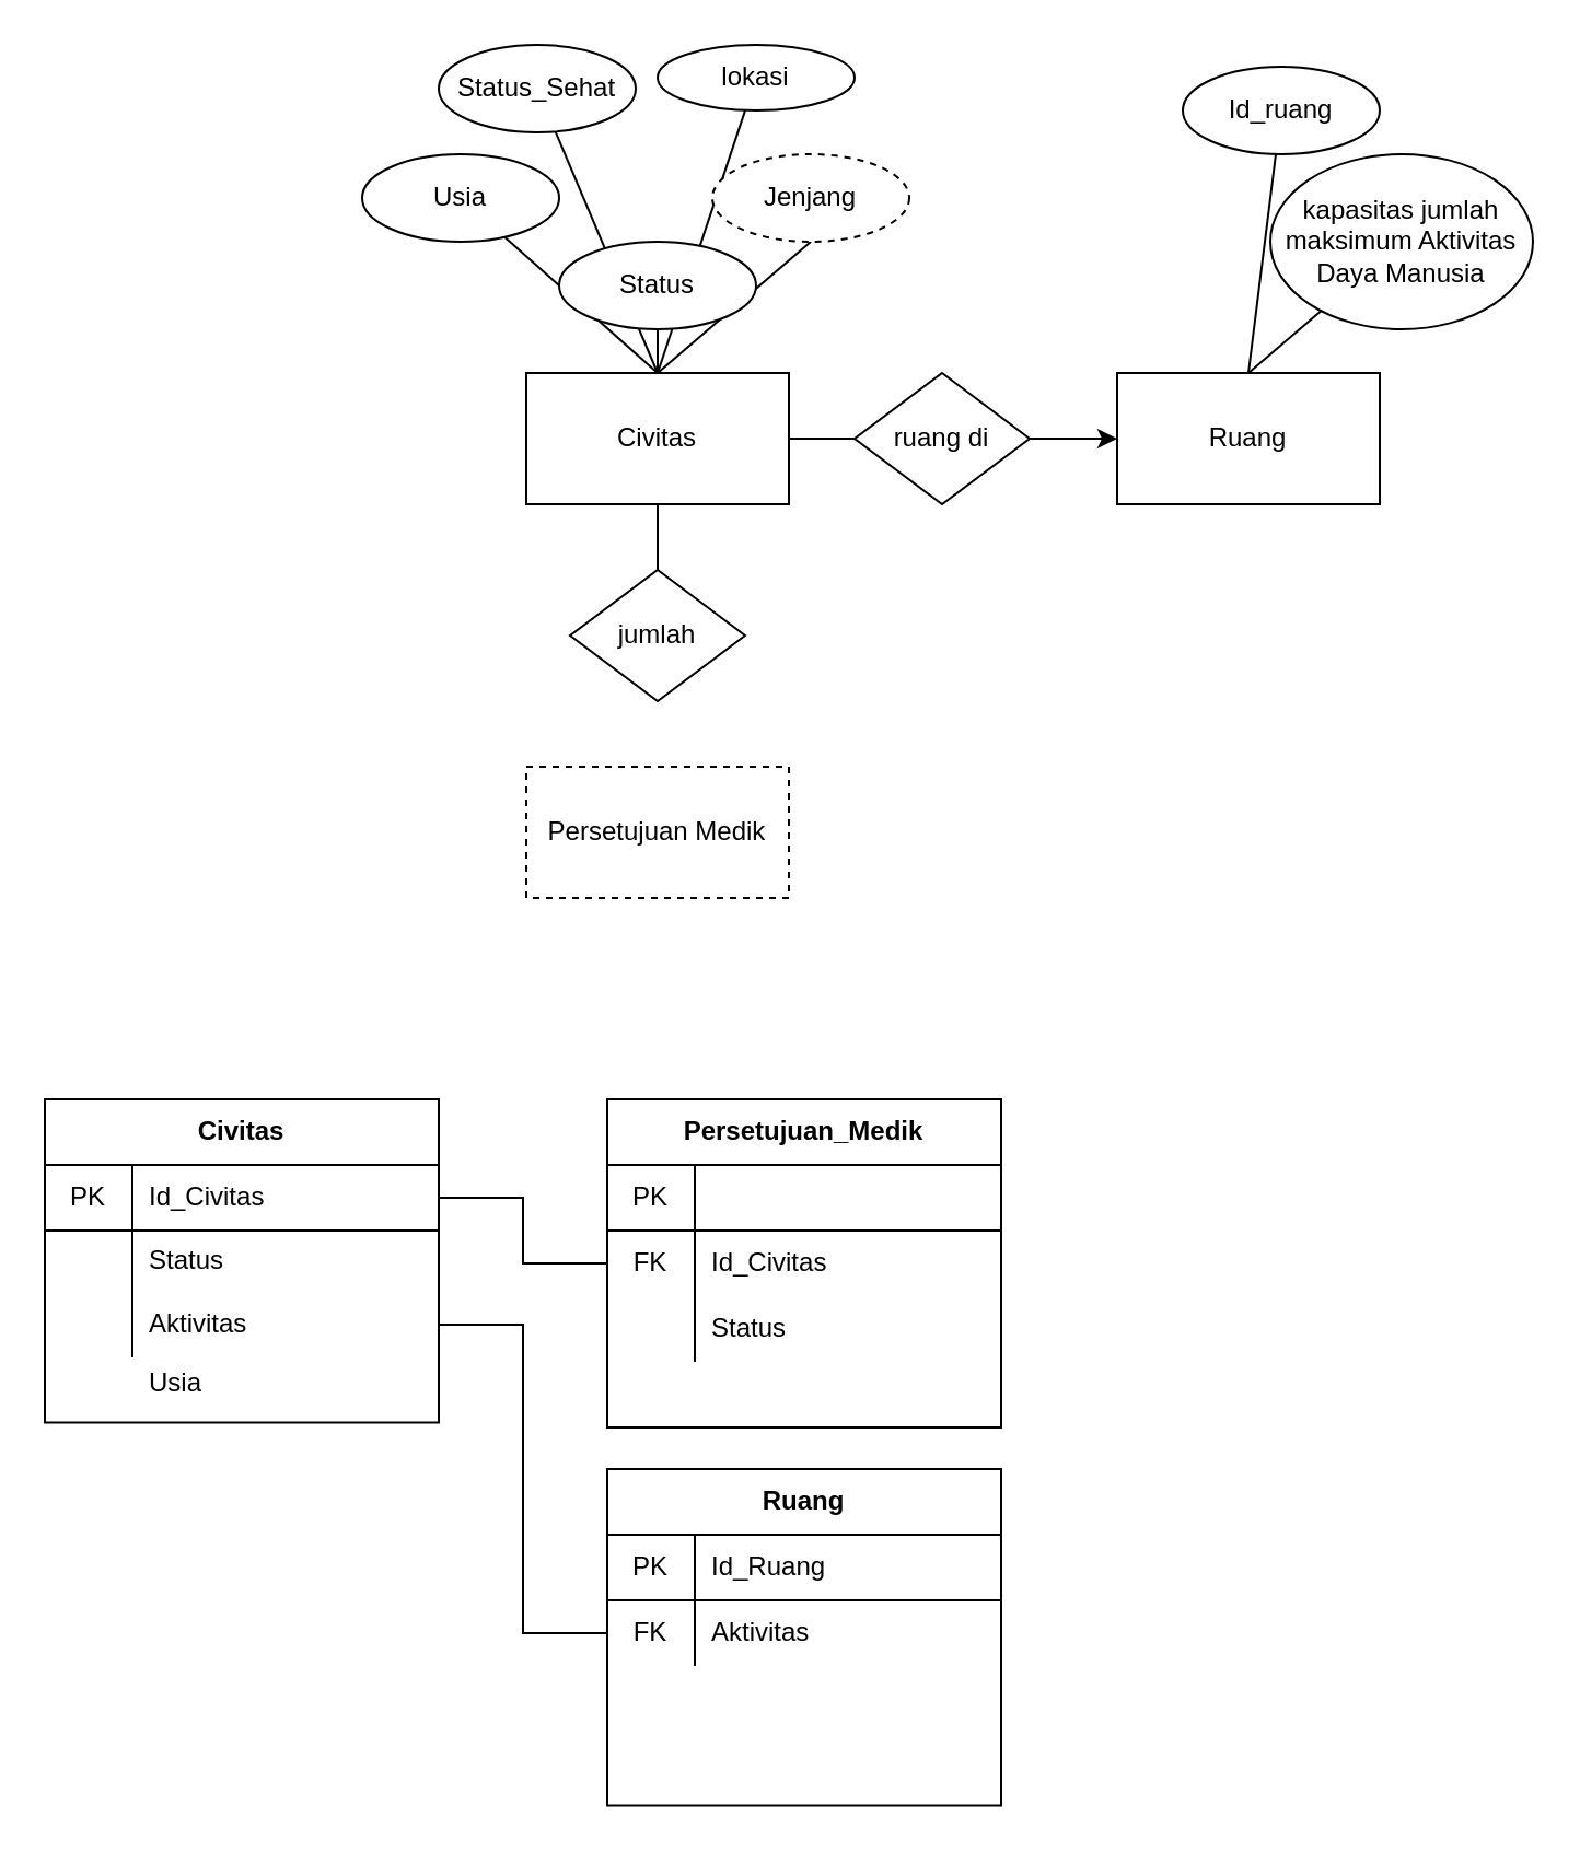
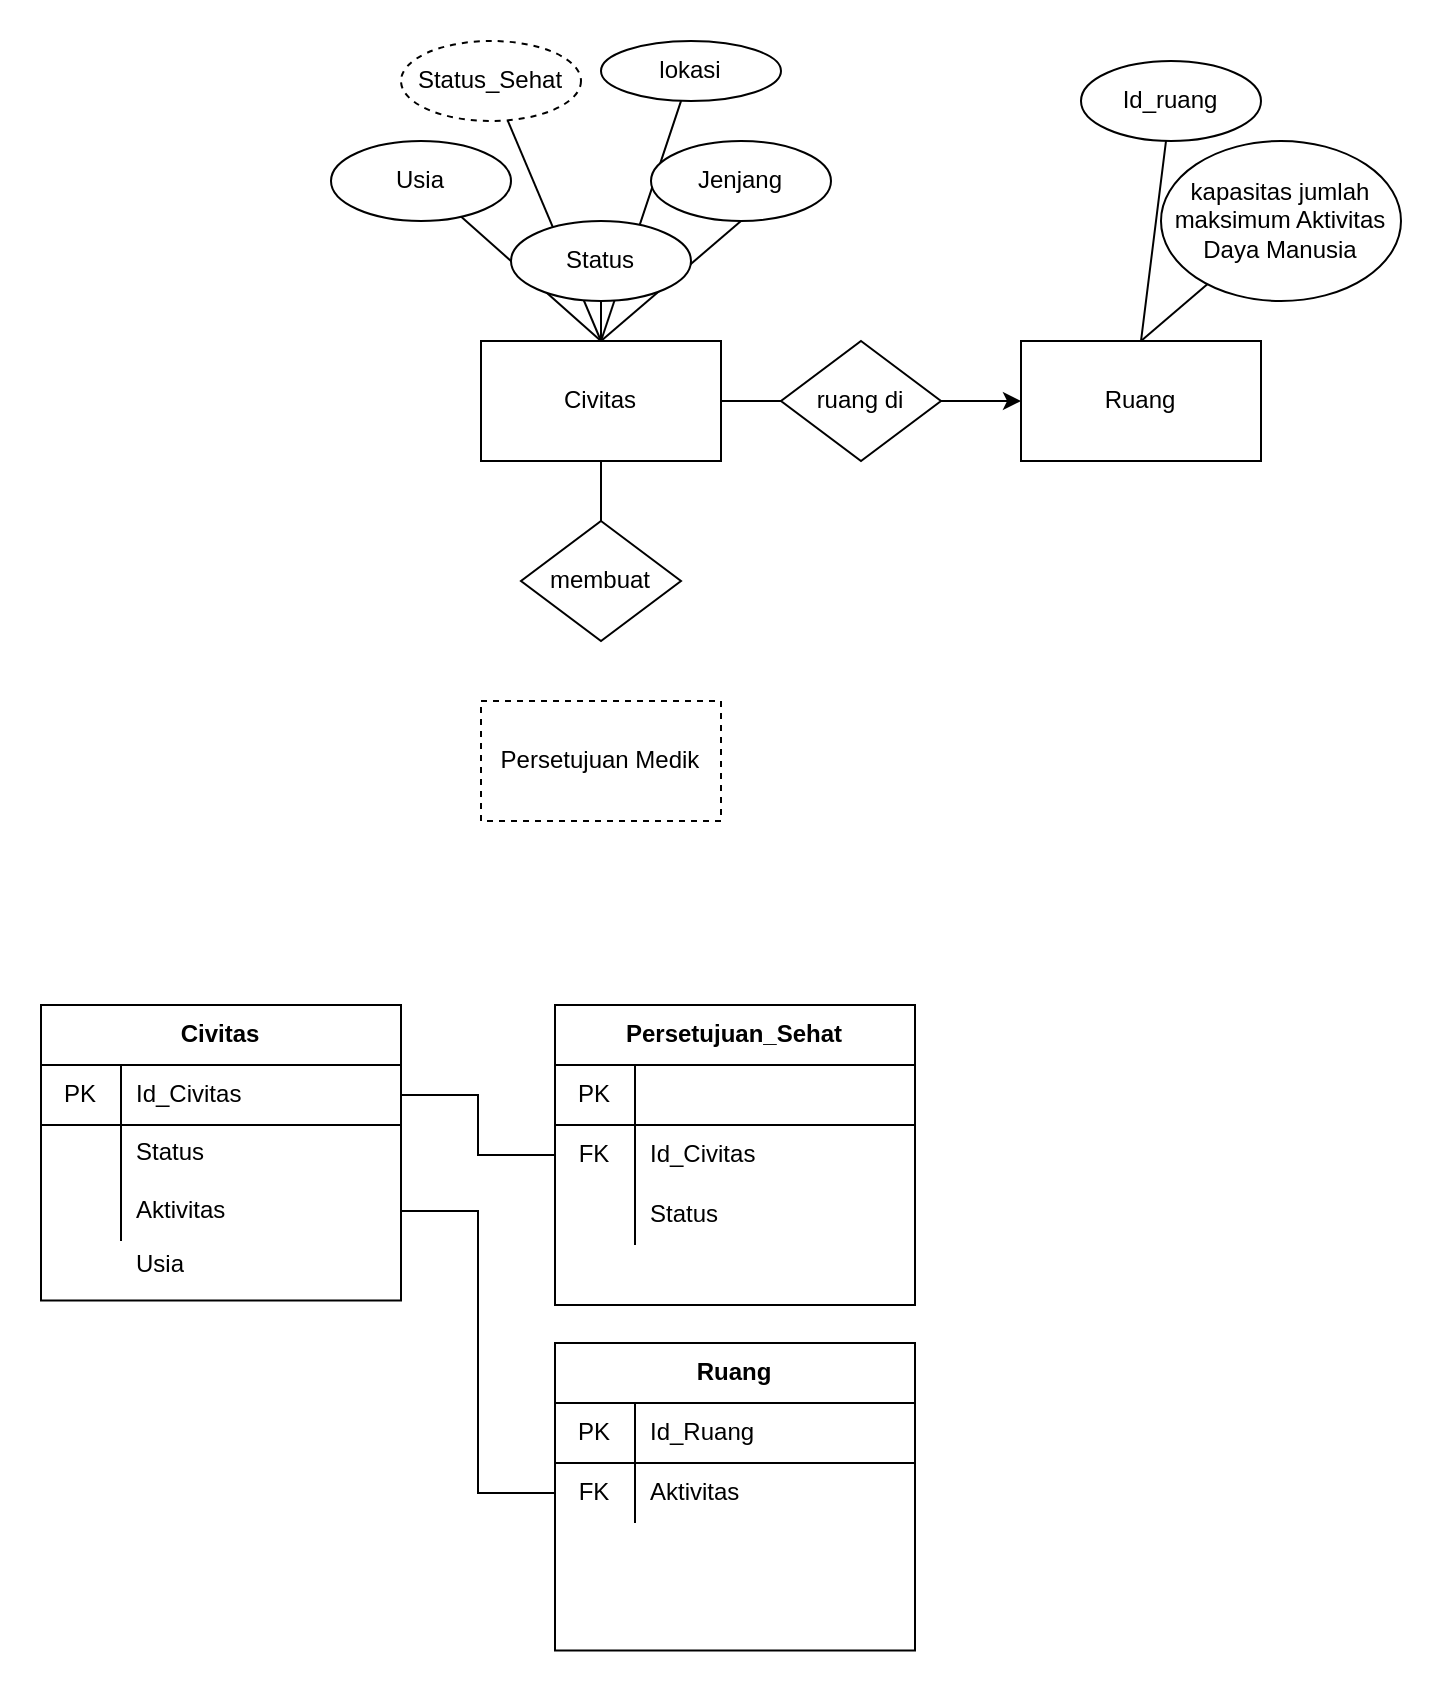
  <mxCell id="0" />
  <mxCell id="1" parent="0" />
  <mxCell id="2" style="edgeStyle=none;rounded=0;orthogonalLoop=1;jettySize=auto;html=1;endArrow=none;endFill=0;entryX=0.5;entryY=0;entryDx=0;entryDy=0;" parent="1" source="3" target="8" edge="1"><mxGeometry relative="1" as="geometry" /></mxCell>
  <mxCell id="3" value="kapasitas jumlah maksimum Aktivitas Daya Manusia" style="ellipse;whiteSpace=wrap;html=1;" parent="1" vertex="1"><mxGeometry x="580" y="70" width="120" height="80" as="geometry" /></mxCell>
  <mxCell id="4" style="edgeStyle=none;rounded=0;orthogonalLoop=1;jettySize=auto;html=1;entryX=0.5;entryY=0;entryDx=0;entryDy=0;endArrow=none;endFill=0;" parent="1" source="5" target="8" edge="1"><mxGeometry relative="1" as="geometry" /></mxCell>
  <mxCell id="5" value="Id_ruang" style="ellipse;whiteSpace=wrap;html=1;" parent="1" vertex="1"><mxGeometry x="540" y="30" width="90" height="40" as="geometry" /></mxCell>
  <mxCell id="6" value="" style="edgeStyle=orthogonalEdgeStyle;rounded=0;orthogonalLoop=1;jettySize=auto;html=1;entryX=0;entryY=0.5;entryDx=0;entryDy=0;endArrow=classic;endFill=1;" parent="1" source="7" target="8" edge="1"><mxGeometry relative="1" as="geometry"><Array as="points"><mxPoint x="420" y="200" /><mxPoint x="420" y="200" /></Array></mxGeometry></mxCell>
  <mxCell id="7" value="Civitas" style="rounded=0;whiteSpace=wrap;html=1;" parent="1" vertex="1"><mxGeometry x="240" y="170" width="120" height="60" as="geometry" /></mxCell>
  <mxCell id="8" value="Ruang" style="rounded=0;whiteSpace=wrap;html=1;" parent="1" vertex="1"><mxGeometry x="510" y="170" width="120" height="60" as="geometry" /></mxCell>
  <mxCell id="9" style="rounded=0;orthogonalLoop=1;jettySize=auto;html=1;endArrow=none;endFill=0;" parent="1" source="18" target="7" edge="1"><mxGeometry relative="1" as="geometry" /></mxCell>
  <mxCell id="10" style="edgeStyle=none;rounded=0;orthogonalLoop=1;jettySize=auto;html=1;entryX=0.5;entryY=0;entryDx=0;entryDy=0;endArrow=none;endFill=0;" parent="1" source="11" target="7" edge="1"><mxGeometry relative="1" as="geometry" /></mxCell>
  <mxCell id="11" value="Usia" style="ellipse;whiteSpace=wrap;html=1;" parent="1" vertex="1"><mxGeometry x="165" y="70" width="90" height="40" as="geometry" /></mxCell>
  <mxCell id="12" style="edgeStyle=none;rounded=0;orthogonalLoop=1;jettySize=auto;html=1;endArrow=none;endFill=0;" parent="1" source="13" edge="1"><mxGeometry relative="1" as="geometry"><mxPoint x="300" y="170" as="targetPoint" /></mxGeometry></mxCell>
- <mxCell id="13" value="Status_Sehat" style="ellipse;whiteSpace=wrap;html=1;" parent="1" vertex="1"><mxGeometry x="200" y="20" width="90" height="40" as="geometry" /></mxCell>
+ <mxCell id="13" value="Status_Sehat" style="ellipse;whiteSpace=wrap;html=1;dashed=1;" parent="1" vertex="1"><mxGeometry x="200" y="20" width="90" height="40" as="geometry" /></mxCell>
  <mxCell id="14" value="Persetujuan Medik" style="rounded=0;whiteSpace=wrap;html=1;dashed=1;" parent="1" vertex="1"><mxGeometry x="240" y="350" width="120" height="60" as="geometry" /></mxCell>
  <mxCell id="15" style="edgeStyle=none;rounded=0;orthogonalLoop=1;jettySize=auto;html=1;endArrow=none;endFill=0;" parent="1" source="16" edge="1"><mxGeometry relative="1" as="geometry"><mxPoint x="300" y="170" as="targetPoint" /></mxGeometry></mxCell>
  <mxCell id="16" value="lokasi" style="ellipse;whiteSpace=wrap;html=1;" parent="1" vertex="1"><mxGeometry x="300" y="20" width="90" height="30" as="geometry" /></mxCell>
  <mxCell id="17" style="rounded=0;orthogonalLoop=1;jettySize=auto;html=1;endArrow=none;endFill=0;exitX=0.5;exitY=1;exitDx=0;exitDy=0;entryX=0.5;entryY=0;entryDx=0;entryDy=0;" parent="1" source="22" target="7" edge="1"><mxGeometry relative="1" as="geometry"><mxPoint x="310" y="160" as="sourcePoint" /><mxPoint x="310" y="180" as="targetPoint" /></mxGeometry></mxCell>
  <mxCell id="18" value="Status" style="ellipse;whiteSpace=wrap;html=1;" parent="1" vertex="1"><mxGeometry x="255" y="110" width="90" height="40" as="geometry" /></mxCell>
  <mxCell id="19" value="ruang di" style="rhombus;whiteSpace=wrap;html=1;" vertex="1" parent="1"><mxGeometry x="390" y="170" width="80" height="60" as="geometry" /></mxCell>
- <mxCell id="20" value="jumlah" style="rhombus;whiteSpace=wrap;html=1;" vertex="1" parent="1"><mxGeometry x="260" y="260" width="80" height="60" as="geometry" /></mxCell>
+ <mxCell id="20" value="membuat" style="rhombus;whiteSpace=wrap;html=1;" vertex="1" parent="1"><mxGeometry x="260" y="260" width="80" height="60" as="geometry" /></mxCell>
  <mxCell id="21" value="" style="edgeStyle=orthogonalEdgeStyle;rounded=0;orthogonalLoop=1;jettySize=auto;html=1;endArrow=none;endFill=0;" edge="1" parent="1" source="7" target="20"><mxGeometry relative="1" as="geometry"><mxPoint x="300" y="230" as="sourcePoint" /><mxPoint x="300" y="300" as="targetPoint" /></mxGeometry></mxCell>
- <mxCell id="22" value="Jenjang" style="ellipse;whiteSpace=wrap;html=1;dashed=1;" parent="1" vertex="1"><mxGeometry x="325" y="70" width="90" height="40" as="geometry" /></mxCell>
+ <mxCell id="22" value="Jenjang" style="ellipse;whiteSpace=wrap;html=1;" parent="1" vertex="1"><mxGeometry x="325" y="70" width="90" height="40" as="geometry" /></mxCell>
  <mxCell id="23" value="Civitas" style="shape=table;html=1;whiteSpace=wrap;startSize=30;container=1;collapsible=0;childLayout=tableLayout;fixedRows=1;rowLines=0;fontStyle=1;align=center;" vertex="1" parent="1"><mxGeometry x="20" y="502" width="180" height="147.75" as="geometry" /></mxCell>
  <mxCell id="24" value="" style="shape=partialRectangle;html=1;whiteSpace=wrap;collapsible=0;dropTarget=0;pointerEvents=0;fillColor=none;top=0;left=0;bottom=1;right=0;points=[[0,0.5],[1,0.5]];portConstraint=eastwest;" vertex="1" parent="23"><mxGeometry y="30" width="180" height="30" as="geometry" /></mxCell>
  <mxCell id="25" value="PK" style="shape=partialRectangle;html=1;whiteSpace=wrap;connectable=0;fillColor=none;top=0;left=0;bottom=0;right=0;overflow=hidden;" vertex="1" parent="24"><mxGeometry width="40" height="30" as="geometry" /></mxCell>
  <mxCell id="26" value="Id_Civitas" style="shape=partialRectangle;html=1;whiteSpace=wrap;connectable=0;fillColor=none;top=0;left=0;bottom=0;right=0;align=left;spacingLeft=6;overflow=hidden;" vertex="1" parent="24"><mxGeometry x="40" width="140" height="30" as="geometry" /></mxCell>
  <mxCell id="27" value="" style="shape=partialRectangle;html=1;whiteSpace=wrap;collapsible=0;dropTarget=0;pointerEvents=0;fillColor=none;top=0;left=0;bottom=0;right=0;points=[[0,0.5],[1,0.5]];portConstraint=eastwest;" vertex="1" parent="23"><mxGeometry y="60" width="180" height="28" as="geometry" /></mxCell>
  <mxCell id="28" value="" style="shape=partialRectangle;html=1;whiteSpace=wrap;connectable=0;fillColor=none;top=0;left=0;bottom=0;right=0;overflow=hidden;" vertex="1" parent="27"><mxGeometry width="40" height="28" as="geometry" /></mxCell>
  <mxCell id="29" value="Status" style="shape=partialRectangle;html=1;whiteSpace=wrap;connectable=0;fillColor=none;top=0;left=0;bottom=0;right=0;align=left;spacingLeft=6;overflow=hidden;" vertex="1" parent="27"><mxGeometry x="40" width="140" height="28" as="geometry" /></mxCell>
  <mxCell id="30" value="" style="shape=partialRectangle;html=1;whiteSpace=wrap;collapsible=0;dropTarget=0;pointerEvents=0;fillColor=none;top=0;left=0;bottom=0;right=0;points=[[0,0.5],[1,0.5]];portConstraint=eastwest;" vertex="1" parent="23"><mxGeometry y="88" width="180" height="30" as="geometry" /></mxCell>
  <mxCell id="31" value="" style="shape=partialRectangle;html=1;whiteSpace=wrap;connectable=0;fillColor=none;top=0;left=0;bottom=0;right=0;overflow=hidden;" vertex="1" parent="30"><mxGeometry width="40" height="30" as="geometry" /></mxCell>
  <mxCell id="32" value="Aktivitas" style="shape=partialRectangle;html=1;whiteSpace=wrap;connectable=0;fillColor=none;top=0;left=0;bottom=0;right=0;align=left;spacingLeft=6;overflow=hidden;" vertex="1" parent="30"><mxGeometry x="40" width="140" height="30" as="geometry" /></mxCell>
  <mxCell id="33" value="Usia" style="shape=partialRectangle;html=1;whiteSpace=wrap;connectable=0;fillColor=none;top=0;left=0;bottom=0;right=0;align=left;spacingLeft=6;overflow=hidden;" vertex="1" parent="1"><mxGeometry x="60" y="617" width="140" height="30" as="geometry" /></mxCell>
  <mxCell id="34" style="edgeStyle=orthogonalEdgeStyle;rounded=0;orthogonalLoop=1;jettySize=auto;html=1;entryX=0;entryY=0.5;entryDx=0;entryDy=0;endArrow=none;endFill=0;" edge="1" parent="1" source="24" target="48"><mxGeometry relative="1" as="geometry" /></mxCell>
  <mxCell id="35" style="edgeStyle=orthogonalEdgeStyle;rounded=0;orthogonalLoop=1;jettySize=auto;html=1;entryX=0;entryY=0.5;entryDx=0;entryDy=0;endArrow=none;endFill=0;" edge="1" parent="1" source="30" target="40"><mxGeometry relative="1" as="geometry" /></mxCell>
  <mxCell id="36" value="Ruang" style="shape=table;html=1;whiteSpace=wrap;startSize=30;container=1;collapsible=0;childLayout=tableLayout;fixedRows=1;rowLines=0;fontStyle=1;align=center;" vertex="1" parent="1"><mxGeometry x="277" y="671" width="180" height="153.75" as="geometry" /></mxCell>
  <mxCell id="37" value="" style="shape=partialRectangle;html=1;whiteSpace=wrap;collapsible=0;dropTarget=0;pointerEvents=0;fillColor=none;top=0;left=0;bottom=1;right=0;points=[[0,0.5],[1,0.5]];portConstraint=eastwest;" vertex="1" parent="36"><mxGeometry y="30" width="180" height="30" as="geometry" /></mxCell>
  <mxCell id="38" value="PK" style="shape=partialRectangle;html=1;whiteSpace=wrap;connectable=0;fillColor=none;top=0;left=0;bottom=0;right=0;overflow=hidden;" vertex="1" parent="37"><mxGeometry width="40" height="30" as="geometry" /></mxCell>
  <mxCell id="39" value="Id_Ruang" style="shape=partialRectangle;html=1;whiteSpace=wrap;connectable=0;fillColor=none;top=0;left=0;bottom=0;right=0;align=left;spacingLeft=6;overflow=hidden;" vertex="1" parent="37"><mxGeometry x="40" width="140" height="30" as="geometry" /></mxCell>
  <mxCell id="40" value="" style="shape=partialRectangle;html=1;whiteSpace=wrap;collapsible=0;dropTarget=0;pointerEvents=0;fillColor=none;top=0;left=0;bottom=0;right=0;points=[[0,0.5],[1,0.5]];portConstraint=eastwest;" vertex="1" parent="36"><mxGeometry y="60" width="180" height="30" as="geometry" /></mxCell>
  <mxCell id="41" value="FK" style="shape=partialRectangle;html=1;whiteSpace=wrap;connectable=0;fillColor=none;top=0;left=0;bottom=0;right=0;overflow=hidden;" vertex="1" parent="40"><mxGeometry width="40" height="30" as="geometry" /></mxCell>
  <mxCell id="42" value="Aktivitas" style="shape=partialRectangle;html=1;whiteSpace=wrap;connectable=0;fillColor=none;top=0;left=0;bottom=0;right=0;align=left;spacingLeft=6;overflow=hidden;" vertex="1" parent="40"><mxGeometry x="40" width="140" height="30" as="geometry" /></mxCell>
  <mxCell id="43" value="" style="shape=partialRectangle;html=1;whiteSpace=wrap;collapsible=0;dropTarget=0;pointerEvents=0;fillColor=none;top=0;left=0;bottom=0;right=0;points=[[0,0.5],[1,0.5]];portConstraint=eastwest;" vertex="1" parent="36"><mxGeometry y="90" width="180" height="34" as="geometry" /></mxCell>
  <mxCell id="44" value="" style="shape=partialRectangle;html=1;whiteSpace=wrap;connectable=0;fillColor=none;top=0;left=0;bottom=0;right=0;overflow=hidden;" vertex="1" parent="43"><mxGeometry width="40" height="34" as="geometry" /></mxCell>
- <mxCell id="45" value="Persetujuan_Medik" style="shape=table;html=1;whiteSpace=wrap;startSize=30;container=1;collapsible=0;childLayout=tableLayout;fixedRows=1;rowLines=0;fontStyle=1;align=center;" vertex="1" parent="1"><mxGeometry x="277" y="502" width="180" height="150" as="geometry" /></mxCell>
+ <mxCell id="45" value="Persetujuan_Sehat" style="shape=table;html=1;whiteSpace=wrap;startSize=30;container=1;collapsible=0;childLayout=tableLayout;fixedRows=1;rowLines=0;fontStyle=1;align=center;" vertex="1" parent="1"><mxGeometry x="277" y="502" width="180" height="150" as="geometry" /></mxCell>
  <mxCell id="46" value="" style="shape=partialRectangle;html=1;whiteSpace=wrap;collapsible=0;dropTarget=0;pointerEvents=0;fillColor=none;top=0;left=0;bottom=1;right=0;points=[[0,0.5],[1,0.5]];portConstraint=eastwest;" vertex="1" parent="45"><mxGeometry y="30" width="180" height="30" as="geometry" /></mxCell>
  <mxCell id="47" value="PK" style="shape=partialRectangle;html=1;whiteSpace=wrap;connectable=0;fillColor=none;top=0;left=0;bottom=0;right=0;overflow=hidden;" vertex="1" parent="46"><mxGeometry width="40" height="30" as="geometry" /></mxCell>
  <mxCell id="48" value="" style="shape=partialRectangle;html=1;whiteSpace=wrap;collapsible=0;dropTarget=0;pointerEvents=0;fillColor=none;top=0;left=0;bottom=0;right=0;points=[[0,0.5],[1,0.5]];portConstraint=eastwest;" vertex="1" parent="45"><mxGeometry y="60" width="180" height="30" as="geometry" /></mxCell>
  <mxCell id="49" value="FK" style="shape=partialRectangle;html=1;whiteSpace=wrap;connectable=0;fillColor=none;top=0;left=0;bottom=0;right=0;overflow=hidden;" vertex="1" parent="48"><mxGeometry width="40" height="30" as="geometry" /></mxCell>
  <mxCell id="50" value="Id_Civitas" style="shape=partialRectangle;html=1;whiteSpace=wrap;connectable=0;fillColor=none;top=0;left=0;bottom=0;right=0;align=left;spacingLeft=6;overflow=hidden;" vertex="1" parent="48"><mxGeometry x="40" width="140" height="30" as="geometry" /></mxCell>
  <mxCell id="51" value="" style="shape=partialRectangle;html=1;whiteSpace=wrap;collapsible=0;dropTarget=0;pointerEvents=0;fillColor=none;top=0;left=0;bottom=0;right=0;points=[[0,0.5],[1,0.5]];portConstraint=eastwest;" vertex="1" parent="45"><mxGeometry y="90" width="180" height="30" as="geometry" /></mxCell>
  <mxCell id="52" value="" style="shape=partialRectangle;html=1;whiteSpace=wrap;connectable=0;fillColor=none;top=0;left=0;bottom=0;right=0;overflow=hidden;" vertex="1" parent="51"><mxGeometry width="40" height="30" as="geometry" /></mxCell>
  <mxCell id="53" value="Status" style="shape=partialRectangle;html=1;whiteSpace=wrap;connectable=0;fillColor=none;top=0;left=0;bottom=0;right=0;align=left;spacingLeft=6;overflow=hidden;" vertex="1" parent="51"><mxGeometry x="40" width="140" height="30" as="geometry" /></mxCell>
